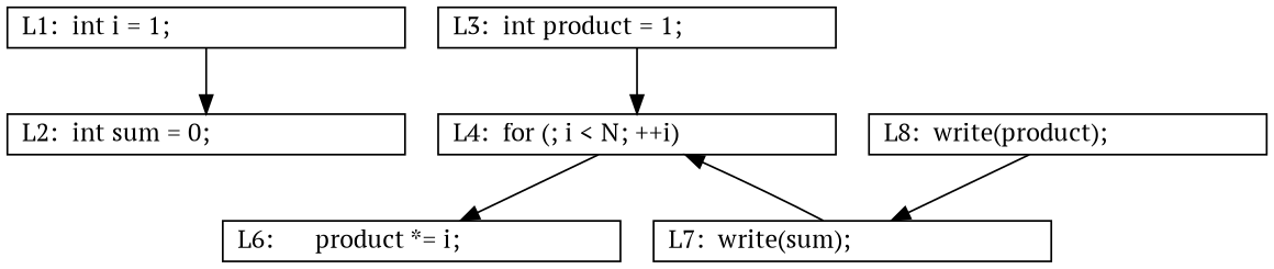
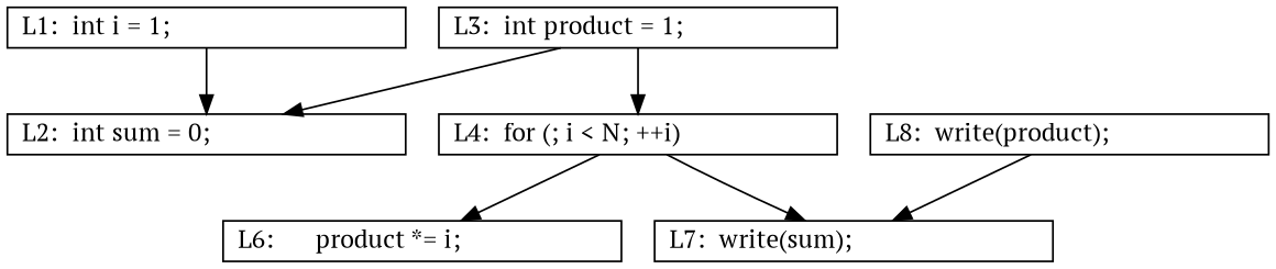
  digraph {
    fontname="PT Serif"
    splines=true
    node [fixedsize=true fontname="PT Serif" shape=rect]
    edge [fontname="PT Serif"]
    n1 [height=.3 label="L1:  int i = 1;        \l" width=3]
    n2 [height=.3 label="L2:  int sum = 0;      \l" width=3]
    n3 [height=.3 label="L3:  int product = 1;  \l" width=3]
    n4 [height=.3 label="L4:  for (; i < N; ++i)\l" width=3]
    n5 [height=.3 label="L6:      product *= i; \l" width=3]
    n6 [height=.3 label="L7:  write(sum);       \l" width=3]
    n7 [height=.3 label="L8:  write(product);   \l" width=3]
    n1 -> n2
+   n3 -> n2
    n3 -> n4
    n4 -> n5
-   n6 -> n4
+   n4 -> n6
    n7 -> n6
  }
